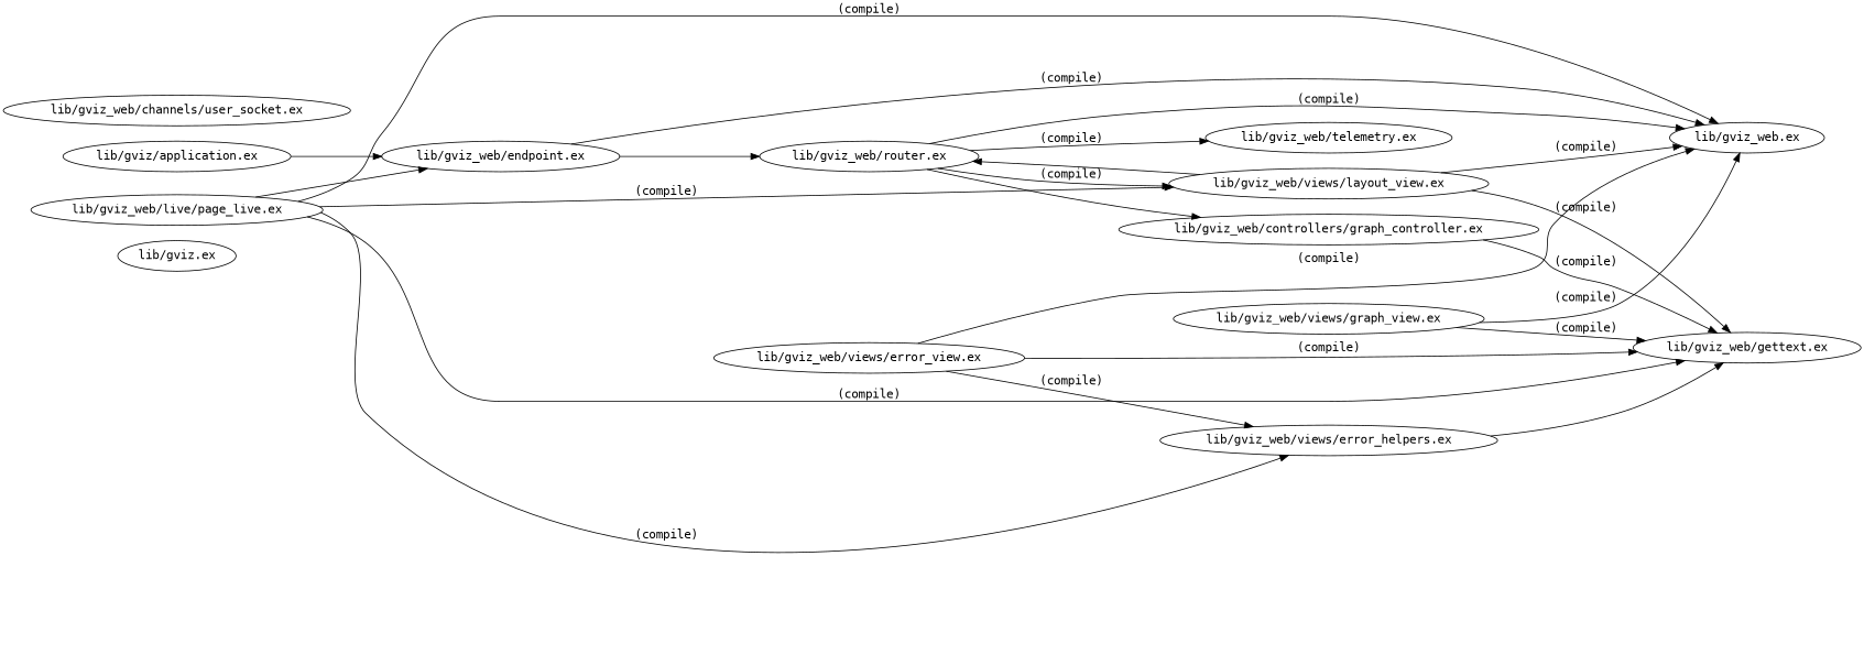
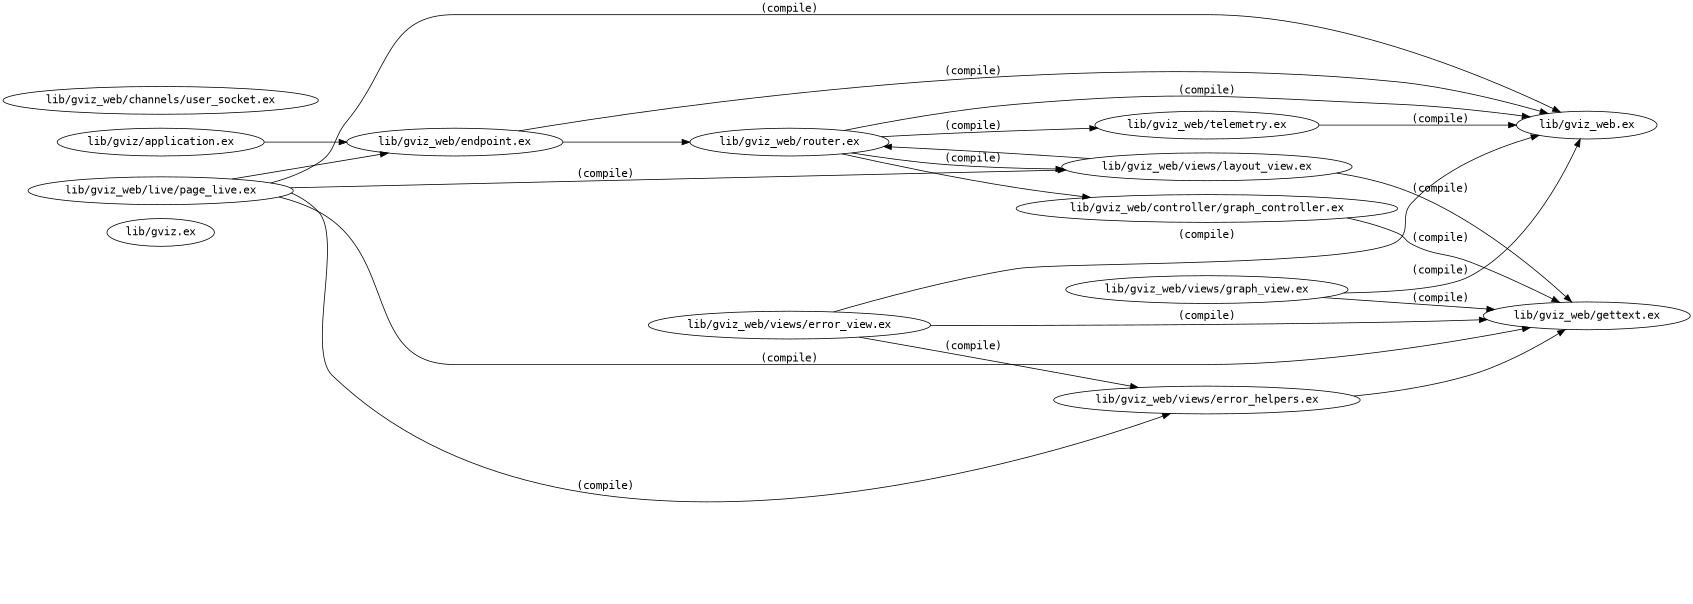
  digraph {
    fontname="DejaVu Sans Mono"
    rankdir=LR
    node [fontname="DejaVu Sans Mono"]
    edge [fontname="DejaVu Sans Mono"]
    "lib/gviz.ex"
    "lib/gviz/application.ex"
    "lib/gviz_web/endpoint.ex"
    "lib/gviz_web.ex"
    "lib/gviz_web/router.ex"
    "lib/gviz_web/telemetry.ex"
-   "lib/gviz_web/controllers/graph_controller.ex"
+   "lib/gviz_web/controllers/graph_controller.ex" [label="lib/gviz_web/controller/graph_controller.ex"]
    "lib/gviz_web/views/layout_view.ex"
    "lib/gviz_web/gettext.ex"
    "lib/gviz_web/views/error_helpers.ex"
    "lib/gviz_web/channels/user_socket.ex"
    "lib/gviz_web/live/page_live.ex"
    "lib/gviz_web/views/error_view.ex"
    "lib/gviz_web/views/graph_view.ex"
    "lib/gviz/application.ex" -> "lib/gviz_web/endpoint.ex"
    "lib/gviz_web/endpoint.ex" -> "lib/gviz_web.ex" [label="(compile)"]
    "lib/gviz_web/endpoint.ex" -> "lib/gviz_web/router.ex"
    "lib/gviz_web/router.ex" -> "lib/gviz_web.ex" [label="(compile)"]
    "lib/gviz_web/router.ex" -> "lib/gviz_web/telemetry.ex" [label="(compile)"]
    "lib/gviz_web/router.ex" -> "lib/gviz_web/controllers/graph_controller.ex"
    "lib/gviz_web/router.ex" -> "lib/gviz_web/views/layout_view.ex" [label="(compile)"]
    "lib/gviz_web/controllers/graph_controller.ex" -> "lib/gviz_web/gettext.ex" [label="(compile)"]
-   "lib/gviz_web/views/layout_view.ex" -> "lib/gviz_web.ex" [label="(compile)"]
+   "lib/gviz_web/telemetry.ex" -> "lib/gviz_web.ex" [label="(compile)"]
    "lib/gviz_web/views/layout_view.ex" -> "lib/gviz_web/router.ex"
    "lib/gviz_web/views/layout_view.ex" -> "lib/gviz_web/gettext.ex" [label="(compile)"]
    "lib/gviz_web/views/error_helpers.ex" -> "lib/gviz_web/gettext.ex"
    "lib/gviz_web/live/page_live.ex" -> "lib/gviz_web/endpoint.ex"
    "lib/gviz_web/live/page_live.ex" -> "lib/gviz_web.ex" [label="(compile)"]
    "lib/gviz_web/live/page_live.ex" -> "lib/gviz_web/views/layout_view.ex" [label="(compile)"]
    "lib/gviz_web/live/page_live.ex" -> "lib/gviz_web/gettext.ex" [label="(compile)"]
    "lib/gviz_web/live/page_live.ex" -> "lib/gviz_web/views/error_helpers.ex" [label="(compile)"]
    "lib/gviz_web/views/error_view.ex" -> "lib/gviz_web.ex" [label="(compile)"]
    "lib/gviz_web/views/error_view.ex" -> "lib/gviz_web/gettext.ex" [label="(compile)"]
    "lib/gviz_web/views/error_view.ex" -> "lib/gviz_web/views/error_helpers.ex" [label="(compile)"]
    "lib/gviz_web/views/graph_view.ex" -> "lib/gviz_web.ex" [label="(compile)"]
    "lib/gviz_web/views/graph_view.ex" -> "lib/gviz_web/gettext.ex" [label="(compile)"]
  }
